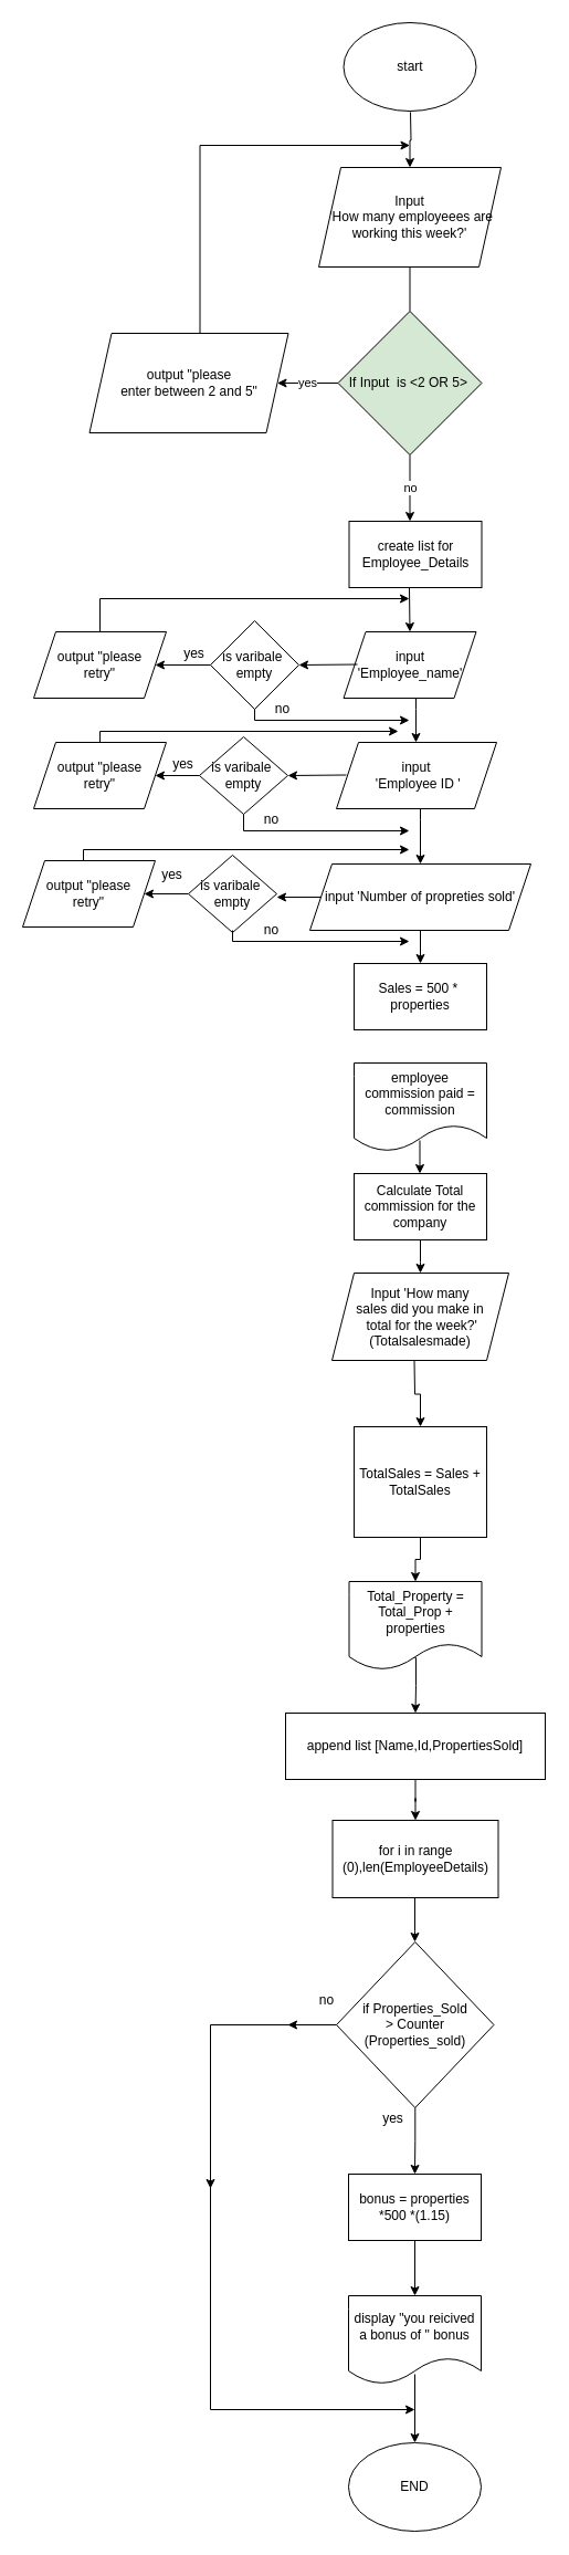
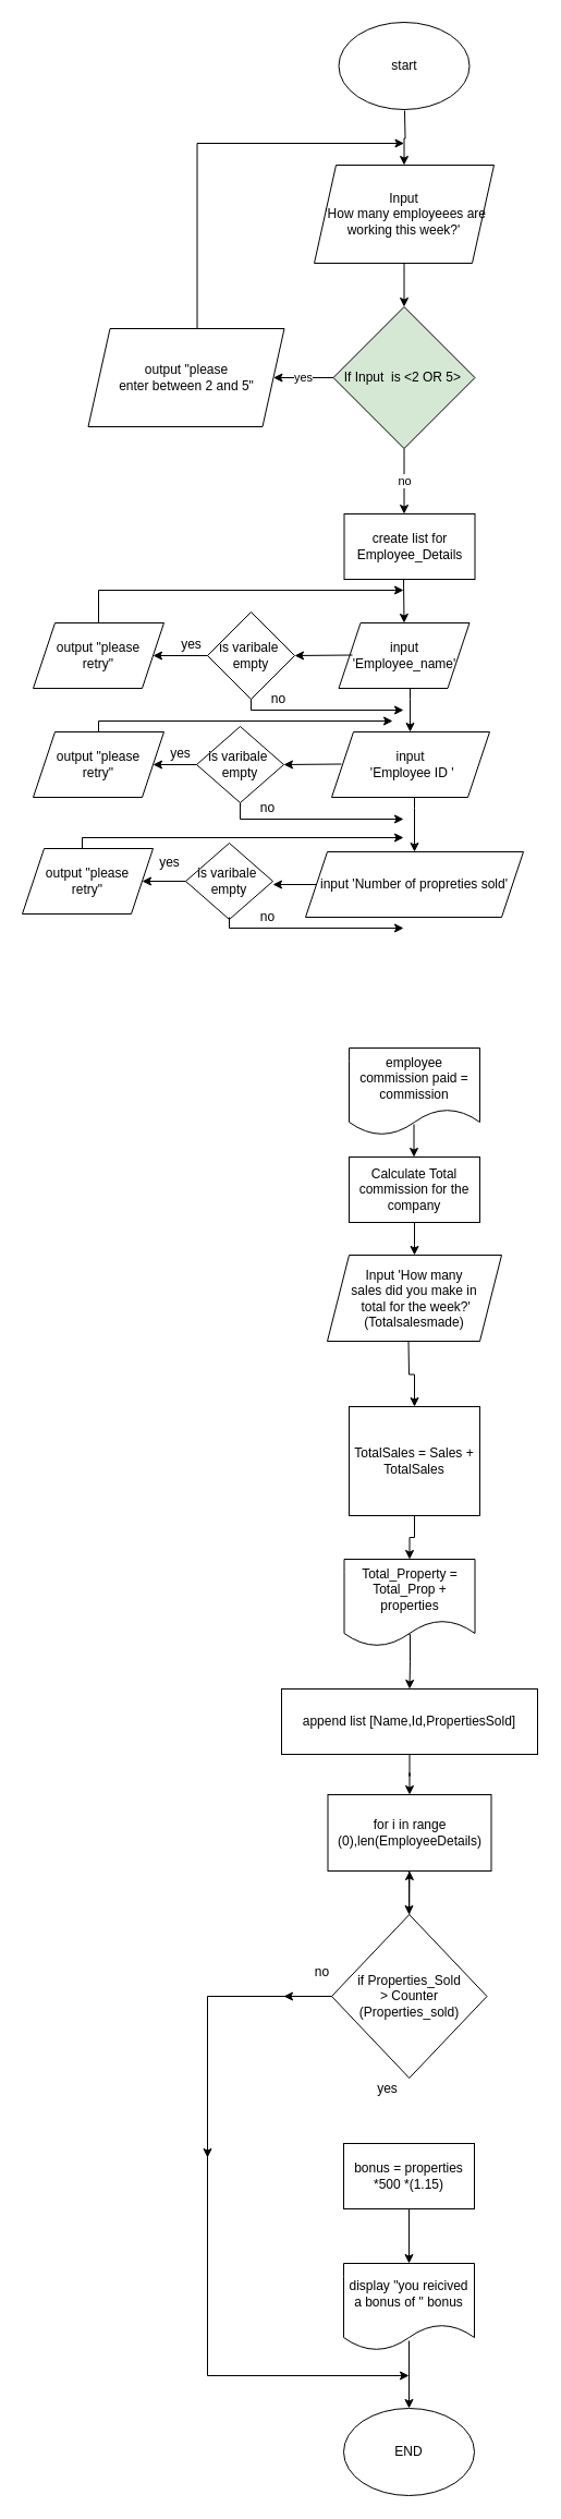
  <mxCell id="0" />
  <mxCell id="1" parent="0" />
  <mxCell id="2" value="start" style="ellipse;whiteSpace=wrap;html=1;" parent="1" vertex="1"><mxGeometry x="310.5" y="20" width="120" height="80" as="geometry" /></mxCell>
  <mxCell id="3" value="" style="edgeStyle=orthogonalEdgeStyle;rounded=0;orthogonalLoop=1;jettySize=auto;html=1;" parent="1" source="4" target="6" edge="1"><mxGeometry relative="1" as="geometry"><Array as="points"><mxPoint x="376" y="641" /><mxPoint x="376" y="641" /></Array></mxGeometry></mxCell>
  <mxCell id="4" value="input 'Employee_name'" style="shape=parallelogram;perimeter=parallelogramPerimeter;whiteSpace=wrap;html=1;fixedSize=1;" parent="1" vertex="1"><mxGeometry x="310.5" y="571" width="120" height="60" as="geometry" /></mxCell>
  <mxCell id="5" value="" style="edgeStyle=orthogonalEdgeStyle;rounded=0;orthogonalLoop=1;jettySize=auto;html=1;" parent="1" source="6" target="8" edge="1"><mxGeometry relative="1" as="geometry"><Array as="points"><mxPoint x="380" y="741" /><mxPoint x="380" y="741" /></Array></mxGeometry></mxCell>
  <mxCell id="6" value="input&lt;br&gt;&amp;nbsp;'Employee ID '" style="shape=parallelogram;perimeter=parallelogramPerimeter;whiteSpace=wrap;html=1;fixedSize=1;" parent="1" vertex="1"><mxGeometry x="304" y="671" width="145" height="60" as="geometry" /></mxCell>
- <mxCell id="7" value="" style="edgeStyle=orthogonalEdgeStyle;rounded=0;orthogonalLoop=1;jettySize=auto;html=1;" parent="1" source="8" target="34" edge="1"><mxGeometry relative="1" as="geometry" /></mxCell>
  <mxCell id="8" value="input 'Number of propreties sold'" style="shape=parallelogram;perimeter=parallelogramPerimeter;whiteSpace=wrap;html=1;fixedSize=1;" parent="1" vertex="1"><mxGeometry x="280" y="781" width="200" height="60" as="geometry" /></mxCell>
  <mxCell id="9" value="" style="endArrow=classic;html=1;rounded=0;" parent="1" edge="1"><mxGeometry width="50" height="50" relative="1" as="geometry"><mxPoint x="323" y="600.5" as="sourcePoint" /><mxPoint x="270" y="601" as="targetPoint" /></mxGeometry></mxCell>
  <mxCell id="10" value="is varibale&amp;nbsp;&lt;br&gt;empty" style="rhombus;whiteSpace=wrap;html=1;" parent="1" vertex="1"><mxGeometry x="190" y="561" width="80" height="80" as="geometry" /></mxCell>
  <mxCell id="11" value="" style="endArrow=classic;html=1;rounded=0;exitX=0;exitY=0.5;exitDx=0;exitDy=0;" parent="1" source="10" edge="1"><mxGeometry width="50" height="50" relative="1" as="geometry"><mxPoint x="510" y="781" as="sourcePoint" /><mxPoint x="140" y="601" as="targetPoint" /><Array as="points" /></mxGeometry></mxCell>
  <mxCell id="12" value="output &quot;please &lt;br&gt;retry&quot;" style="shape=parallelogram;perimeter=parallelogramPerimeter;whiteSpace=wrap;html=1;fixedSize=1;" parent="1" vertex="1"><mxGeometry x="30" y="571" width="120" height="60" as="geometry" /></mxCell>
  <mxCell id="13" value="yes" style="text;html=1;align=center;verticalAlign=middle;resizable=0;points=[];autosize=1;strokeColor=none;fillColor=none;" parent="1" vertex="1"><mxGeometry x="160" y="581" width="30" height="20" as="geometry" /></mxCell>
  <mxCell id="14" value="" style="endArrow=classic;html=1;rounded=0;" parent="1" edge="1"><mxGeometry width="50" height="50" relative="1" as="geometry"><mxPoint x="90" y="571" as="sourcePoint" /><mxPoint x="370" y="541" as="targetPoint" /><Array as="points"><mxPoint x="90" y="541" /></Array></mxGeometry></mxCell>
  <mxCell id="15" value="no" style="text;html=1;align=center;verticalAlign=middle;resizable=0;points=[];autosize=1;strokeColor=none;fillColor=none;" parent="1" vertex="1"><mxGeometry x="240" y="631" width="30" height="20" as="geometry" /></mxCell>
  <mxCell id="16" value="" style="endArrow=classic;html=1;rounded=0;exitX=0.5;exitY=1;exitDx=0;exitDy=0;" parent="1" source="10" edge="1"><mxGeometry width="50" height="50" relative="1" as="geometry"><mxPoint x="290" y="751" as="sourcePoint" /><mxPoint x="370" y="651" as="targetPoint" /><Array as="points"><mxPoint x="230" y="651" /></Array></mxGeometry></mxCell>
  <mxCell id="17" value="" style="endArrow=classic;html=1;rounded=0;entryX=1;entryY=0.5;entryDx=0;entryDy=0;" parent="1" target="18" edge="1"><mxGeometry width="50" height="50" relative="1" as="geometry"><mxPoint x="313" y="700.5" as="sourcePoint" /><mxPoint x="260" y="701" as="targetPoint" /></mxGeometry></mxCell>
  <mxCell id="18" value="is varibale&amp;nbsp;&lt;br&gt;empty" style="rhombus;whiteSpace=wrap;html=1;" parent="1" vertex="1"><mxGeometry x="180" y="666" width="80" height="70" as="geometry" /></mxCell>
  <mxCell id="19" value="" style="endArrow=classic;html=1;rounded=0;exitX=0;exitY=0.5;exitDx=0;exitDy=0;entryX=1;entryY=0.5;entryDx=0;entryDy=0;" parent="1" source="18" target="20" edge="1"><mxGeometry width="50" height="50" relative="1" as="geometry"><mxPoint x="500" y="881" as="sourcePoint" /><mxPoint x="130" y="701" as="targetPoint" /><Array as="points" /></mxGeometry></mxCell>
  <mxCell id="20" value="output &quot;please &lt;br&gt;retry&quot;" style="shape=parallelogram;perimeter=parallelogramPerimeter;whiteSpace=wrap;html=1;fixedSize=1;" parent="1" vertex="1"><mxGeometry x="30" y="671" width="120" height="60" as="geometry" /></mxCell>
  <mxCell id="21" value="yes" style="text;html=1;align=center;verticalAlign=middle;resizable=0;points=[];autosize=1;strokeColor=none;fillColor=none;" parent="1" vertex="1"><mxGeometry x="150" y="681" width="30" height="20" as="geometry" /></mxCell>
  <mxCell id="22" value="" style="endArrow=classic;html=1;rounded=0;exitX=0.5;exitY=0;exitDx=0;exitDy=0;" parent="1" source="20" edge="1"><mxGeometry width="50" height="50" relative="1" as="geometry"><mxPoint x="80" y="682" as="sourcePoint" /><mxPoint x="360" y="661" as="targetPoint" /><Array as="points"><mxPoint x="90" y="661" /></Array></mxGeometry></mxCell>
  <mxCell id="23" value="no" style="text;html=1;align=center;verticalAlign=middle;resizable=0;points=[];autosize=1;strokeColor=none;fillColor=none;" parent="1" vertex="1"><mxGeometry x="230" y="731" width="30" height="20" as="geometry" /></mxCell>
  <mxCell id="24" value="" style="endArrow=classic;html=1;rounded=0;exitX=0.5;exitY=1;exitDx=0;exitDy=0;" parent="1" source="18" edge="1"><mxGeometry width="50" height="50" relative="1" as="geometry"><mxPoint x="280" y="851" as="sourcePoint" /><mxPoint x="370" y="751" as="targetPoint" /><Array as="points"><mxPoint x="220" y="751" /></Array></mxGeometry></mxCell>
  <mxCell id="25" value="is varibale&amp;nbsp;&lt;br&gt;empty" style="rhombus;whiteSpace=wrap;html=1;" parent="1" vertex="1"><mxGeometry x="170" y="773" width="80" height="70" as="geometry" /></mxCell>
  <mxCell id="26" value="" style="endArrow=classic;html=1;rounded=0;exitX=0;exitY=0.5;exitDx=0;exitDy=0;" parent="1" source="8" edge="1"><mxGeometry width="50" height="50" relative="1" as="geometry"><mxPoint x="283" y="810.66" as="sourcePoint" /><mxPoint x="250" y="811" as="targetPoint" /></mxGeometry></mxCell>
  <mxCell id="27" value="" style="endArrow=classic;html=1;rounded=0;" parent="1" edge="1"><mxGeometry width="50" height="50" relative="1" as="geometry"><mxPoint x="210" y="841" as="sourcePoint" /><mxPoint x="370" y="851" as="targetPoint" /><Array as="points"><mxPoint x="210" y="851" /></Array></mxGeometry></mxCell>
  <mxCell id="28" value="no" style="text;html=1;align=center;verticalAlign=middle;resizable=0;points=[];autosize=1;strokeColor=none;fillColor=none;" parent="1" vertex="1"><mxGeometry x="230" y="831" width="30" height="20" as="geometry" /></mxCell>
  <mxCell id="29" value="yes" style="text;html=1;align=center;verticalAlign=middle;resizable=0;points=[];autosize=1;strokeColor=none;fillColor=none;" parent="1" vertex="1"><mxGeometry x="140" y="781" width="30" height="20" as="geometry" /></mxCell>
  <mxCell id="30" value="" style="endArrow=classic;html=1;rounded=0;entryX=1;entryY=0.5;entryDx=0;entryDy=0;" parent="1" edge="1"><mxGeometry width="50" height="50" relative="1" as="geometry"><mxPoint x="170" y="808" as="sourcePoint" /><mxPoint x="130" y="808" as="targetPoint" /><Array as="points" /></mxGeometry></mxCell>
  <mxCell id="31" value="output &quot;please &lt;br&gt;retry&quot;" style="shape=parallelogram;perimeter=parallelogramPerimeter;whiteSpace=wrap;html=1;fixedSize=1;container=1;" parent="1" vertex="1"><mxGeometry x="20" y="778" width="120" height="60" as="geometry" /></mxCell>
  <mxCell id="32" value="" style="endArrow=classic;html=1;rounded=0;exitX=0.5;exitY=0;exitDx=0;exitDy=0;" parent="1" edge="1"><mxGeometry width="50" height="50" relative="1" as="geometry"><mxPoint x="75" y="778" as="sourcePoint" /><mxPoint x="370" y="768" as="targetPoint" /><Array as="points"><mxPoint x="75" y="768" /></Array></mxGeometry></mxCell>
  <mxCell id="33" value="create list for Employee_Details" style="rounded=0;whiteSpace=wrap;html=1;" parent="1" vertex="1"><mxGeometry x="315.5" y="471" width="120" height="60" as="geometry" /></mxCell>
- <mxCell id="34" value="Sales = 500 *&amp;nbsp;&lt;br&gt;properties" style="rounded=0;whiteSpace=wrap;html=1;" parent="1" vertex="1"><mxGeometry x="320" y="871" width="120" height="60" as="geometry" /></mxCell>
- <mxCell id="35" style="edgeStyle=orthogonalEdgeStyle;rounded=0;orthogonalLoop=1;jettySize=auto;html=1;entryX=0.5;entryY=0;entryDx=0;entryDy=0;endArrow=none;" parent="1" source="36" target="41" edge="1"><mxGeometry relative="1" as="geometry" /></mxCell>
+ <mxCell id="35" style="edgeStyle=orthogonalEdgeStyle;rounded=0;orthogonalLoop=1;jettySize=auto;html=1;entryX=0.5;entryY=0;entryDx=0;entryDy=0;" parent="1" source="36" target="41" edge="1"><mxGeometry relative="1" as="geometry" /></mxCell>
  <mxCell id="36" value="Input&lt;br&gt;&amp;nbsp;'How many employeees are working this week?'" style="shape=parallelogram;perimeter=parallelogramPerimeter;whiteSpace=wrap;html=1;fixedSize=1;" parent="1" vertex="1"><mxGeometry x="288" y="151" width="165" height="90" as="geometry" /></mxCell>
  <mxCell id="37" value="" style="edgeStyle=orthogonalEdgeStyle;rounded=0;orthogonalLoop=1;jettySize=auto;html=1;" parent="1" source="38" edge="1"><mxGeometry relative="1" as="geometry"><mxPoint x="380" y="1151" as="targetPoint" /></mxGeometry></mxCell>
  <mxCell id="38" value="Calculate Total commission for the company" style="rounded=0;whiteSpace=wrap;html=1;" parent="1" vertex="1"><mxGeometry x="320" y="1061" width="120" height="60" as="geometry" /></mxCell>
  <mxCell id="39" value="yes" style="edgeStyle=orthogonalEdgeStyle;rounded=0;orthogonalLoop=1;jettySize=auto;html=1;" parent="1" source="41" target="43" edge="1"><mxGeometry relative="1" as="geometry" /></mxCell>
  <mxCell id="40" value="no" style="edgeStyle=orthogonalEdgeStyle;rounded=0;orthogonalLoop=1;jettySize=auto;html=1;" parent="1" source="41" edge="1"><mxGeometry relative="1" as="geometry"><mxPoint x="370.5" y="471" as="targetPoint" /></mxGeometry></mxCell>
  <mxCell id="41" value="If Input&amp;nbsp; is &amp;lt;2 OR 5&amp;gt;&amp;nbsp;" style="rhombus;whiteSpace=wrap;html=1;fillColor=#d5e8d4;" parent="1" vertex="1"><mxGeometry x="305.5" y="281" width="130" height="130" as="geometry" /></mxCell>
  <mxCell id="42" value="" style="edgeStyle=orthogonalEdgeStyle;rounded=0;orthogonalLoop=1;jettySize=auto;html=1;" parent="1" source="43" edge="1"><mxGeometry relative="1" as="geometry"><mxPoint x="370.5" y="131" as="targetPoint" /><Array as="points"><mxPoint x="180.5" y="131" /></Array></mxGeometry></mxCell>
  <mxCell id="43" value="output &quot;please &lt;br&gt;enter between 2 and 5&quot;" style="shape=parallelogram;perimeter=parallelogramPerimeter;whiteSpace=wrap;html=1;fixedSize=1;" parent="1" vertex="1"><mxGeometry x="80.5" y="301" width="180" height="90" as="geometry" /></mxCell>
  <mxCell id="44" value="" style="edgeStyle=orthogonalEdgeStyle;rounded=0;orthogonalLoop=1;jettySize=auto;html=1;" parent="1" target="36" edge="1"><mxGeometry relative="1" as="geometry"><mxPoint x="371" y="101" as="sourcePoint" /></mxGeometry></mxCell>
  <mxCell id="45" value="employee commission paid = commission" style="shape=document;whiteSpace=wrap;html=1;boundedLbl=1;" parent="1" vertex="1"><mxGeometry x="320" y="961" width="120" height="80" as="geometry" /></mxCell>
  <mxCell id="46" value="Input 'How many &lt;br&gt;sales did you make in&lt;br&gt;&amp;nbsp;total for the week?' (Totalsalesmade)" style="shape=parallelogram;perimeter=parallelogramPerimeter;whiteSpace=wrap;html=1;fixedSize=1;" parent="1" vertex="1"><mxGeometry x="300" y="1151" width="160" height="79" as="geometry" /></mxCell>
  <mxCell id="47" style="edgeStyle=orthogonalEdgeStyle;rounded=0;orthogonalLoop=1;jettySize=auto;html=1;" parent="1" source="48" target="50" edge="1"><mxGeometry relative="1" as="geometry" /></mxCell>
  <mxCell id="48" value="TotalSales = Sales + TotalSales" style="rounded=0;whiteSpace=wrap;html=1;direction=west;" parent="1" vertex="1"><mxGeometry x="320" y="1290" width="120" height="100" as="geometry" /></mxCell>
  <mxCell id="49" value="" style="edgeStyle=orthogonalEdgeStyle;rounded=0;orthogonalLoop=1;jettySize=auto;html=1;entryX=0.5;entryY=1;entryDx=0;entryDy=0;" parent="1" target="48" edge="1"><mxGeometry relative="1" as="geometry"><mxPoint x="374.5" y="1230" as="sourcePoint" /><mxPoint x="374.5" y="1260" as="targetPoint" /></mxGeometry></mxCell>
  <mxCell id="50" value="Total_Property = Total_Prop + properties" style="shape=document;whiteSpace=wrap;html=1;boundedLbl=1;" parent="1" vertex="1"><mxGeometry x="315.5" y="1430" width="120" height="80" as="geometry" /></mxCell>
  <mxCell id="51" value="" style="endArrow=classic;html=1;rounded=0;entryX=0.5;entryY=0;entryDx=0;entryDy=0;" edge="1" parent="1" target="4"><mxGeometry width="50" height="50" relative="1" as="geometry"><mxPoint x="370" y="531" as="sourcePoint" /><mxPoint x="420" y="481" as="targetPoint" /></mxGeometry></mxCell>
  <mxCell id="52" value="" style="edgeStyle=orthogonalEdgeStyle;rounded=0;orthogonalLoop=1;jettySize=auto;html=1;" edge="1" parent="1"><mxGeometry relative="1" as="geometry"><mxPoint x="379.5" y="1031" as="sourcePoint" /><mxPoint x="379.5" y="1061" as="targetPoint" /></mxGeometry></mxCell>
  <mxCell id="53" style="edgeStyle=orthogonalEdgeStyle;rounded=0;orthogonalLoop=1;jettySize=auto;html=1;" edge="1" parent="1" source="54"><mxGeometry relative="1" as="geometry"><mxPoint x="375" y="1756" as="targetPoint" /><Array as="points"><mxPoint x="375" y="1746" /></Array></mxGeometry></mxCell>
  <mxCell id="54" value="for i in range (0),len(EmployeeDetails)" style="rounded=0;whiteSpace=wrap;html=1;" vertex="1" parent="1"><mxGeometry x="300.5" y="1646" width="150" height="70" as="geometry" /></mxCell>
  <mxCell id="55" style="edgeStyle=orthogonalEdgeStyle;rounded=0;orthogonalLoop=1;jettySize=auto;html=1;" edge="1" parent="1"><mxGeometry relative="1" as="geometry"><mxPoint x="375" y="1499" as="sourcePoint" /><mxPoint x="375.5" y="1549" as="targetPoint" /><Array as="points"><mxPoint x="376" y="1499" /><mxPoint x="376" y="1524" /></Array></mxGeometry></mxCell>
  <mxCell id="56" style="edgeStyle=orthogonalEdgeStyle;rounded=0;orthogonalLoop=1;jettySize=auto;html=1;" edge="1" parent="1" source="57" target="59"><mxGeometry relative="1" as="geometry" /></mxCell>
  <mxCell id="57" value="bonus = properties *500 *(1.15)" style="rounded=0;whiteSpace=wrap;html=1;" vertex="1" parent="1"><mxGeometry x="315" y="1966" width="120" height="60" as="geometry" /></mxCell>
  <mxCell id="58" style="edgeStyle=orthogonalEdgeStyle;rounded=0;orthogonalLoop=1;jettySize=auto;html=1;exitX=0.5;exitY=0.888;exitDx=0;exitDy=0;exitPerimeter=0;" edge="1" parent="1" source="59"><mxGeometry relative="1" as="geometry"><mxPoint x="375" y="2209" as="targetPoint" /><Array as="points" /></mxGeometry></mxCell>
  <mxCell id="59" value="display &quot;you reicived a bonus of &quot; bonus" style="shape=document;whiteSpace=wrap;html=1;boundedLbl=1;" vertex="1" parent="1"><mxGeometry x="315" y="2076" width="120" height="80" as="geometry" /></mxCell>
- <mxCell id="60" style="edgeStyle=orthogonalEdgeStyle;rounded=0;orthogonalLoop=1;jettySize=auto;html=1;" edge="1" parent="1" source="61" target="57"><mxGeometry relative="1" as="geometry" /></mxCell>
+ <mxCell id="60" style="edgeStyle=orthogonalEdgeStyle;rounded=0;orthogonalLoop=1;jettySize=auto;html=1;" edge="1" parent="1" source="61" target="54"><mxGeometry relative="1" as="geometry" /></mxCell>
  <mxCell id="61" value="if Properties_Sold&lt;br&gt;&amp;gt; Counter&lt;br&gt;(Properties_sold)" style="rhombus;whiteSpace=wrap;html=1;" vertex="1" parent="1"><mxGeometry x="304" y="1756" width="142.5" height="150" as="geometry" /></mxCell>
  <mxCell id="62" value="yes" style="text;html=1;align=center;verticalAlign=middle;resizable=0;points=[];autosize=1;strokeColor=none;fillColor=none;" vertex="1" parent="1"><mxGeometry x="340" y="1906" width="30" height="20" as="geometry" /></mxCell>
  <mxCell id="63" style="edgeStyle=orthogonalEdgeStyle;rounded=0;orthogonalLoop=1;jettySize=auto;html=1;entryX=0.5;entryY=0;entryDx=0;entryDy=0;" edge="1" parent="1" source="64" target="54"><mxGeometry relative="1" as="geometry" /></mxCell>
  <mxCell id="64" value="append list [Name,Id,PropertiesSold]" style="rounded=0;whiteSpace=wrap;html=1;" vertex="1" parent="1"><mxGeometry x="258" y="1549" width="235" height="60" as="geometry" /></mxCell>
  <mxCell id="65" value="END" style="ellipse;whiteSpace=wrap;html=1;" vertex="1" parent="1"><mxGeometry x="315" y="2209" width="120" height="80" as="geometry" /></mxCell>
  <mxCell id="66" value="no" style="text;html=1;align=center;verticalAlign=middle;resizable=0;points=[];autosize=1;strokeColor=none;fillColor=none;" vertex="1" parent="1"><mxGeometry x="280" y="1799" width="30" height="20" as="geometry" /></mxCell>
  <mxCell id="67" value="" style="endArrow=classic;html=1;rounded=0;exitX=0;exitY=0.5;exitDx=0;exitDy=0;" edge="1" parent="1" source="61"><mxGeometry width="50" height="50" relative="1" as="geometry"><mxPoint x="80.5" y="1789" as="sourcePoint" /><mxPoint x="375" y="2179" as="targetPoint" /><Array as="points"><mxPoint x="190" y="1831" /><mxPoint x="190" y="2179" /></Array></mxGeometry></mxCell>
  <mxCell id="68" value="" style="endArrow=classic;html=1;rounded=0;" edge="1" parent="1"><mxGeometry width="50" height="50" relative="1" as="geometry"><mxPoint x="190" y="1839" as="sourcePoint" /><mxPoint x="190" y="1979" as="targetPoint" /></mxGeometry></mxCell>
  <mxCell id="69" value="" style="endArrow=classic;html=1;rounded=0;" edge="1" parent="1"><mxGeometry width="50" height="50" relative="1" as="geometry"><mxPoint x="304" y="1831" as="sourcePoint" /><mxPoint x="260" y="1831" as="targetPoint" /></mxGeometry></mxCell>
